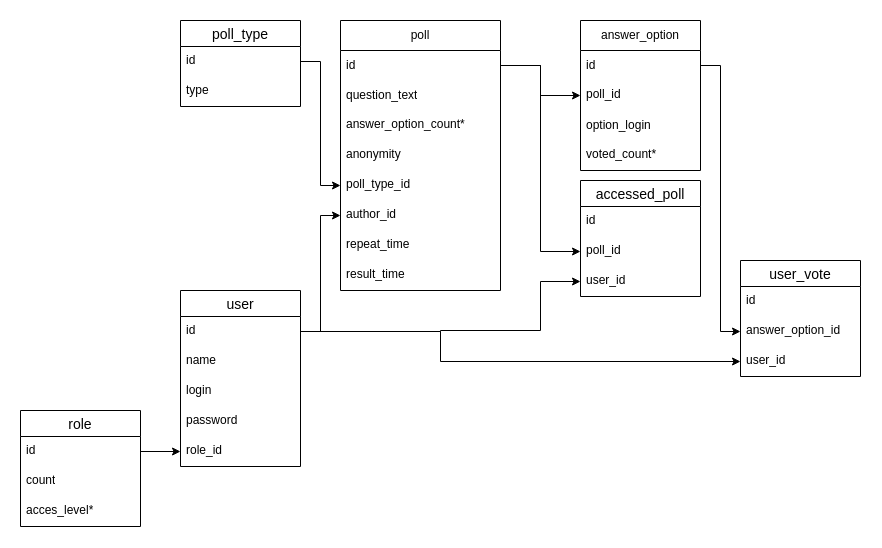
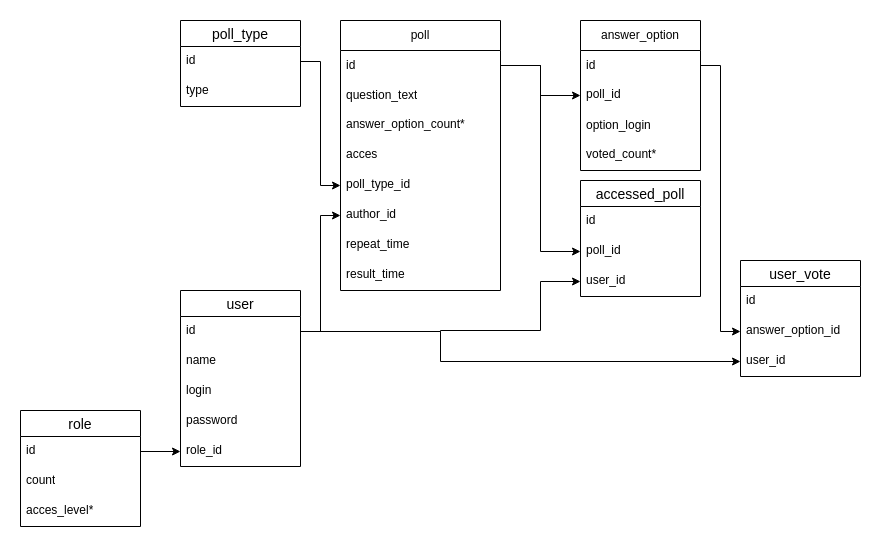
  <mxCell id="0" />
  <mxCell id="1" parent="0" />
  <mxCell id="2" value="poll" style="swimlane;fontStyle=0;childLayout=stackLayout;horizontal=1;startSize=30;horizontalStack=0;resizeParent=1;resizeParentMax=0;resizeLast=0;collapsible=1;marginBottom=0;whiteSpace=wrap;html=1;" parent="1" vertex="1"><mxGeometry x="340" y="20" width="160" height="270" as="geometry"><mxRectangle x="240" y="40" width="60" height="30" as="alternateBounds" /></mxGeometry></mxCell>
  <mxCell id="3" value="id" style="text;strokeColor=none;fillColor=none;align=left;verticalAlign=middle;spacingLeft=4;spacingRight=4;overflow=hidden;points=[[0,0.5],[1,0.5]];portConstraint=eastwest;rotatable=0;whiteSpace=wrap;html=1;" parent="2" vertex="1"><mxGeometry y="30" width="160" height="30" as="geometry" /></mxCell>
  <mxCell id="4" value="question_text" style="text;strokeColor=none;fillColor=none;align=left;verticalAlign=middle;spacingLeft=4;spacingRight=4;overflow=hidden;points=[[0,0.5],[1,0.5]];portConstraint=eastwest;rotatable=0;whiteSpace=wrap;html=1;" parent="2" vertex="1"><mxGeometry y="60" width="160" height="30" as="geometry" /></mxCell>
  <mxCell id="5" value="answer_option_count*" style="text;strokeColor=none;fillColor=none;spacingLeft=4;spacingRight=4;overflow=hidden;rotatable=0;points=[[0,0.5],[1,0.5]];portConstraint=eastwest;fontSize=12;whiteSpace=wrap;html=1;" parent="2" vertex="1"><mxGeometry y="90" width="160" height="30" as="geometry" /></mxCell>
- <mxCell id="6" value="anonymity" style="text;strokeColor=none;fillColor=none;spacingLeft=4;spacingRight=4;overflow=hidden;rotatable=0;points=[[0,0.5],[1,0.5]];portConstraint=eastwest;fontSize=12;whiteSpace=wrap;html=1;" parent="2" vertex="1"><mxGeometry y="120" width="160" height="30" as="geometry" /></mxCell>
+ <mxCell id="6" value="acces" style="text;strokeColor=none;fillColor=none;spacingLeft=4;spacingRight=4;overflow=hidden;rotatable=0;points=[[0,0.5],[1,0.5]];portConstraint=eastwest;fontSize=12;whiteSpace=wrap;html=1;" parent="2" vertex="1"><mxGeometry y="120" width="160" height="30" as="geometry" /></mxCell>
  <mxCell id="7" value="poll_type_id" style="text;strokeColor=none;fillColor=none;spacingLeft=4;spacingRight=4;overflow=hidden;rotatable=0;points=[[0,0.5],[1,0.5]];portConstraint=eastwest;fontSize=12;whiteSpace=wrap;html=1;" parent="2" vertex="1"><mxGeometry y="150" width="160" height="30" as="geometry" /></mxCell>
  <mxCell id="8" value="author_id" style="text;strokeColor=none;fillColor=none;spacingLeft=4;spacingRight=4;overflow=hidden;rotatable=0;points=[[0,0.5],[1,0.5]];portConstraint=eastwest;fontSize=12;whiteSpace=wrap;html=1;" parent="2" vertex="1"><mxGeometry y="180" width="160" height="30" as="geometry" /></mxCell>
  <mxCell id="9" value="repeat_time" style="text;strokeColor=none;fillColor=none;spacingLeft=4;spacingRight=4;overflow=hidden;rotatable=0;points=[[0,0.5],[1,0.5]];portConstraint=eastwest;fontSize=12;whiteSpace=wrap;html=1;" parent="2" vertex="1"><mxGeometry y="210" width="160" height="30" as="geometry" /></mxCell>
  <mxCell id="10" value="result_time" style="text;strokeColor=none;fillColor=none;spacingLeft=4;spacingRight=4;overflow=hidden;rotatable=0;points=[[0,0.5],[1,0.5]];portConstraint=eastwest;fontSize=12;whiteSpace=wrap;html=1;" parent="2" vertex="1"><mxGeometry y="240" width="160" height="30" as="geometry" /></mxCell>
  <mxCell id="11" value="answer_option" style="swimlane;fontStyle=0;childLayout=stackLayout;horizontal=1;startSize=30;horizontalStack=0;resizeParent=1;resizeParentMax=0;resizeLast=0;collapsible=1;marginBottom=0;whiteSpace=wrap;html=1;" parent="1" vertex="1"><mxGeometry x="580" y="20" width="120" height="150" as="geometry" /></mxCell>
  <mxCell id="12" value="id" style="text;strokeColor=none;fillColor=none;align=left;verticalAlign=middle;spacingLeft=4;spacingRight=4;overflow=hidden;points=[[0,0.5],[1,0.5]];portConstraint=eastwest;rotatable=0;whiteSpace=wrap;html=1;" parent="11" vertex="1"><mxGeometry y="30" width="120" height="30" as="geometry" /></mxCell>
  <mxCell id="13" value="poll_id" style="text;strokeColor=none;fillColor=none;spacingLeft=4;spacingRight=4;overflow=hidden;rotatable=0;points=[[0,0.5],[1,0.5]];portConstraint=eastwest;fontSize=12;whiteSpace=wrap;html=1;" parent="11" vertex="1"><mxGeometry y="60" width="120" height="30" as="geometry" /></mxCell>
  <mxCell id="14" value="option_login" style="text;strokeColor=none;fillColor=none;align=left;verticalAlign=middle;spacingLeft=4;spacingRight=4;overflow=hidden;points=[[0,0.5],[1,0.5]];portConstraint=eastwest;rotatable=0;whiteSpace=wrap;html=1;" parent="11" vertex="1"><mxGeometry y="90" width="120" height="30" as="geometry" /></mxCell>
  <mxCell id="15" value="voted_count*" style="text;strokeColor=none;fillColor=none;spacingLeft=4;spacingRight=4;overflow=hidden;rotatable=0;points=[[0,0.5],[1,0.5]];portConstraint=eastwest;fontSize=12;whiteSpace=wrap;html=1;" parent="11" vertex="1"><mxGeometry y="120" width="120" height="30" as="geometry" /></mxCell>
  <mxCell id="16" value="user" style="swimlane;fontStyle=0;childLayout=stackLayout;horizontal=1;startSize=26;horizontalStack=0;resizeParent=1;resizeParentMax=0;resizeLast=0;collapsible=1;marginBottom=0;align=center;fontSize=14;" parent="1" vertex="1"><mxGeometry x="180" y="290" width="120" height="176" as="geometry" /></mxCell>
  <mxCell id="17" value="id" style="text;strokeColor=none;fillColor=none;spacingLeft=4;spacingRight=4;overflow=hidden;rotatable=0;points=[[0,0.5],[1,0.5]];portConstraint=eastwest;fontSize=12;whiteSpace=wrap;html=1;" parent="16" vertex="1"><mxGeometry y="26" width="120" height="30" as="geometry" /></mxCell>
  <mxCell id="18" value="name" style="text;strokeColor=none;fillColor=none;spacingLeft=4;spacingRight=4;overflow=hidden;rotatable=0;points=[[0,0.5],[1,0.5]];portConstraint=eastwest;fontSize=12;whiteSpace=wrap;html=1;" parent="16" vertex="1"><mxGeometry y="56" width="120" height="30" as="geometry" /></mxCell>
  <mxCell id="19" value="login" style="text;strokeColor=none;fillColor=none;spacingLeft=4;spacingRight=4;overflow=hidden;rotatable=0;points=[[0,0.5],[1,0.5]];portConstraint=eastwest;fontSize=12;whiteSpace=wrap;html=1;" parent="16" vertex="1"><mxGeometry y="86" width="120" height="30" as="geometry" /></mxCell>
  <mxCell id="20" value="password" style="text;strokeColor=none;fillColor=none;spacingLeft=4;spacingRight=4;overflow=hidden;rotatable=0;points=[[0,0.5],[1,0.5]];portConstraint=eastwest;fontSize=12;whiteSpace=wrap;html=1;" parent="16" vertex="1"><mxGeometry y="116" width="120" height="30" as="geometry" /></mxCell>
  <mxCell id="21" value="role_id" style="text;strokeColor=none;fillColor=none;spacingLeft=4;spacingRight=4;overflow=hidden;rotatable=0;points=[[0,0.5],[1,0.5]];portConstraint=eastwest;fontSize=12;whiteSpace=wrap;html=1;" parent="16" vertex="1"><mxGeometry y="146" width="120" height="30" as="geometry" /></mxCell>
  <mxCell id="22" value="role" style="swimlane;fontStyle=0;childLayout=stackLayout;horizontal=1;startSize=26;horizontalStack=0;resizeParent=1;resizeParentMax=0;resizeLast=0;collapsible=1;marginBottom=0;align=center;fontSize=14;" parent="1" vertex="1"><mxGeometry y="410" width="120" height="116" as="geometry" x="20" /></mxCell>
  <mxCell id="23" value="id" style="text;strokeColor=none;fillColor=none;spacingLeft=4;spacingRight=4;overflow=hidden;rotatable=0;points=[[0,0.5],[1,0.5]];portConstraint=eastwest;fontSize=12;whiteSpace=wrap;html=1;" parent="22" vertex="1"><mxGeometry y="26" width="120" height="30" as="geometry" /></mxCell>
  <mxCell id="24" value="count" style="text;strokeColor=none;fillColor=none;spacingLeft=4;spacingRight=4;overflow=hidden;rotatable=0;points=[[0,0.5],[1,0.5]];portConstraint=eastwest;fontSize=12;whiteSpace=wrap;html=1;" parent="22" vertex="1"><mxGeometry y="56" width="120" height="30" as="geometry" /></mxCell>
  <mxCell id="25" value="acces_level*" style="text;strokeColor=none;fillColor=none;spacingLeft=4;spacingRight=4;overflow=hidden;rotatable=0;points=[[0,0.5],[1,0.5]];portConstraint=eastwest;fontSize=12;whiteSpace=wrap;html=1;" parent="22" vertex="1"><mxGeometry y="86" width="120" height="30" as="geometry" /></mxCell>
  <mxCell id="26" value="user_vote" style="swimlane;fontStyle=0;childLayout=stackLayout;horizontal=1;startSize=26;horizontalStack=0;resizeParent=1;resizeParentMax=0;resizeLast=0;collapsible=1;marginBottom=0;align=center;fontSize=14;" parent="1" vertex="1"><mxGeometry x="740" y="260" width="120" height="116" as="geometry" /></mxCell>
  <mxCell id="27" value="id" style="text;strokeColor=none;fillColor=none;spacingLeft=4;spacingRight=4;overflow=hidden;rotatable=0;points=[[0,0.5],[1,0.5]];portConstraint=eastwest;fontSize=12;whiteSpace=wrap;html=1;" parent="26" vertex="1"><mxGeometry y="26" width="120" height="30" as="geometry" /></mxCell>
  <mxCell id="28" value="answer_option_id" style="text;strokeColor=none;fillColor=none;spacingLeft=4;spacingRight=4;overflow=hidden;rotatable=0;points=[[0,0.5],[1,0.5]];portConstraint=eastwest;fontSize=12;whiteSpace=wrap;html=1;" parent="26" vertex="1"><mxGeometry y="56" width="120" height="30" as="geometry" /></mxCell>
  <mxCell id="29" value="user_id" style="text;strokeColor=none;fillColor=none;spacingLeft=4;spacingRight=4;overflow=hidden;rotatable=0;points=[[0,0.5],[1,0.5]];portConstraint=eastwest;fontSize=12;whiteSpace=wrap;html=1;" parent="26" vertex="1"><mxGeometry y="86" width="120" height="30" as="geometry" /></mxCell>
  <mxCell id="30" value="accessed_poll" style="swimlane;fontStyle=0;childLayout=stackLayout;horizontal=1;startSize=26;horizontalStack=0;resizeParent=1;resizeParentMax=0;resizeLast=0;collapsible=1;marginBottom=0;align=center;fontSize=14;" parent="1" vertex="1"><mxGeometry x="580" y="180" width="120" height="116" as="geometry" /></mxCell>
  <mxCell id="31" value="id" style="text;strokeColor=none;fillColor=none;spacingLeft=4;spacingRight=4;overflow=hidden;rotatable=0;points=[[0,0.5],[1,0.5]];portConstraint=eastwest;fontSize=12;whiteSpace=wrap;html=1;" parent="30" vertex="1"><mxGeometry y="26" width="120" height="30" as="geometry" /></mxCell>
  <mxCell id="32" value="poll_id" style="text;strokeColor=none;fillColor=none;spacingLeft=4;spacingRight=4;overflow=hidden;rotatable=0;points=[[0,0.5],[1,0.5]];portConstraint=eastwest;fontSize=12;whiteSpace=wrap;html=1;" parent="30" vertex="1"><mxGeometry y="56" width="120" height="30" as="geometry" /></mxCell>
  <mxCell id="33" value="user_id" style="text;strokeColor=none;fillColor=none;spacingLeft=4;spacingRight=4;overflow=hidden;rotatable=0;points=[[0,0.5],[1,0.5]];portConstraint=eastwest;fontSize=12;whiteSpace=wrap;html=1;" parent="30" vertex="1"><mxGeometry y="86" width="120" height="30" as="geometry" /></mxCell>
  <mxCell id="34" value="poll_type" style="swimlane;fontStyle=0;childLayout=stackLayout;horizontal=1;startSize=26;horizontalStack=0;resizeParent=1;resizeParentMax=0;resizeLast=0;collapsible=1;marginBottom=0;align=center;fontSize=14;" parent="1" vertex="1"><mxGeometry x="180" y="20" width="120" height="86" as="geometry" /></mxCell>
  <mxCell id="35" value="id" style="text;strokeColor=none;fillColor=none;spacingLeft=4;spacingRight=4;overflow=hidden;rotatable=0;points=[[0,0.5],[1,0.5]];portConstraint=eastwest;fontSize=12;whiteSpace=wrap;html=1;" parent="34" vertex="1"><mxGeometry y="26" width="120" height="30" as="geometry" /></mxCell>
  <mxCell id="36" value="type" style="text;strokeColor=none;fillColor=none;spacingLeft=4;spacingRight=4;overflow=hidden;rotatable=0;points=[[0,0.5],[1,0.5]];portConstraint=eastwest;fontSize=12;whiteSpace=wrap;html=1;" parent="34" vertex="1"><mxGeometry y="56" width="120" height="30" as="geometry" /></mxCell>
  <mxCell id="37" style="edgeStyle=orthogonalEdgeStyle;rounded=0;orthogonalLoop=1;jettySize=auto;html=1;exitX=1;exitY=0.5;exitDx=0;exitDy=0;entryX=0;entryY=0.5;entryDx=0;entryDy=0;endArrow=classic;endFill=1;" parent="1" source="35" target="7" edge="1"><mxGeometry relative="1" as="geometry" /></mxCell>
  <mxCell id="38" style="edgeStyle=orthogonalEdgeStyle;rounded=0;orthogonalLoop=1;jettySize=auto;html=1;exitX=1;exitY=0.5;exitDx=0;exitDy=0;entryX=0;entryY=0.5;entryDx=0;entryDy=0;endArrow=classic;endFill=1;" parent="1" source="17" target="8" edge="1"><mxGeometry relative="1" as="geometry" /></mxCell>
  <mxCell id="39" style="edgeStyle=orthogonalEdgeStyle;rounded=0;orthogonalLoop=1;jettySize=auto;html=1;exitX=1;exitY=0.5;exitDx=0;exitDy=0;entryX=0;entryY=0.5;entryDx=0;entryDy=0;endArrow=classic;endFill=1;" parent="1" source="23" target="21" edge="1"><mxGeometry relative="1" as="geometry" /></mxCell>
  <mxCell id="40" style="edgeStyle=orthogonalEdgeStyle;rounded=0;orthogonalLoop=1;jettySize=auto;html=1;exitX=1;exitY=0.5;exitDx=0;exitDy=0;entryX=0;entryY=0.5;entryDx=0;entryDy=0;" parent="1" source="3" target="32" edge="1"><mxGeometry relative="1" as="geometry" /></mxCell>
  <mxCell id="41" style="edgeStyle=orthogonalEdgeStyle;rounded=0;orthogonalLoop=1;jettySize=auto;html=1;exitX=1;exitY=0.5;exitDx=0;exitDy=0;entryX=0;entryY=0.5;entryDx=0;entryDy=0;" parent="1" source="17" target="29" edge="1"><mxGeometry relative="1" as="geometry"><Array as="points"><mxPoint x="440" y="331" /><mxPoint x="440" y="361" /></Array></mxGeometry></mxCell>
  <mxCell id="42" style="edgeStyle=orthogonalEdgeStyle;rounded=0;orthogonalLoop=1;jettySize=auto;html=1;exitX=1;exitY=0.5;exitDx=0;exitDy=0;entryX=0;entryY=0.5;entryDx=0;entryDy=0;" parent="1" source="17" target="33" edge="1"><mxGeometry relative="1" as="geometry"><Array as="points"><mxPoint x="440" y="331" /><mxPoint x="440" y="330" /><mxPoint x="540" y="330" /><mxPoint x="540" y="281" /></Array></mxGeometry></mxCell>
  <mxCell id="43" style="edgeStyle=orthogonalEdgeStyle;rounded=0;orthogonalLoop=1;jettySize=auto;html=1;exitX=1;exitY=0.5;exitDx=0;exitDy=0;entryX=0;entryY=0.5;entryDx=0;entryDy=0;" parent="1" source="3" target="13" edge="1"><mxGeometry relative="1" as="geometry" /></mxCell>
  <mxCell id="44" style="edgeStyle=orthogonalEdgeStyle;rounded=0;orthogonalLoop=1;jettySize=auto;html=1;exitX=1;exitY=0.5;exitDx=0;exitDy=0;entryX=0;entryY=0.5;entryDx=0;entryDy=0;" parent="1" source="12" target="28" edge="1"><mxGeometry relative="1" as="geometry" /></mxCell>
